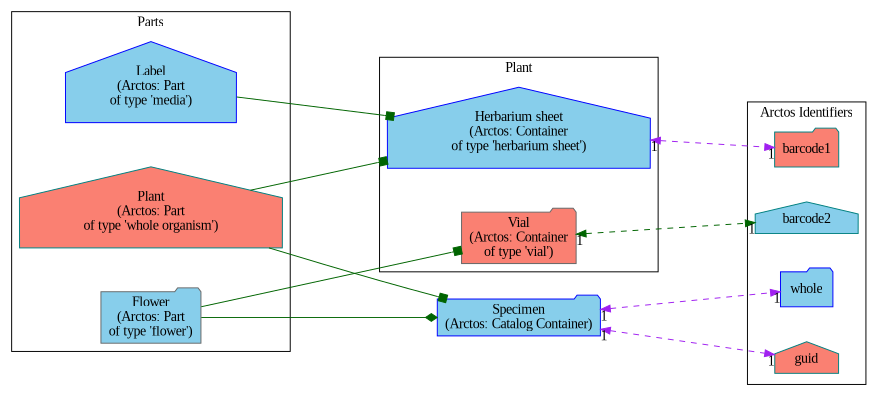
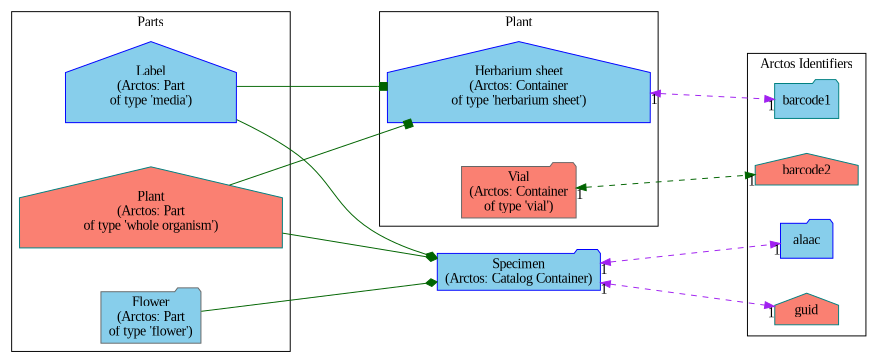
  digraph {
    fontname="Liberation Serif"
    newrank=true
    nodesep=0.5
    rankdir=LR
    ranksep=1.5
    node [color=blue fillcolor=skyblue fontname="Liberation Serif" shape=folder style=filled]
    edge [color=darkgreen fontname="Liberation Serif"]
-   alaac [label=whole]
+   alaac
    guid [color=teal fillcolor=salmon shape=house]
-   barcode1 [color=teal fillcolor=salmon]
-   barcode2 [color=teal shape=house]
+   barcode1 [color=teal]
+   barcode2 [color=teal fillcolor=salmon shape=house]
    n5 [color=teal fillcolor=salmon label="Plant\n(Arctos: Part\nof type 'whole organism')" shape=house]
    n6 [color=gray40 label="Flower\n(Arctos: Part\nof type 'flower')"]
    n7 [label="Label\n(Arctos: Part\nof type 'media')" shape=house]
    n8 [label="Herbarium sheet\n(Arctos: Container\nof type 'herbarium sheet')" shape=house]
    n9 [color=gray40 fillcolor=salmon label="Vial\n(Arctos: Container\nof type 'vial')"]
    n10 [label="Specimen\n(Arctos: Catalog Container)"]
    subgraph cluster_1 {
      label="Arctos Identifiers"
      rank=same
      alaac
      guid
      barcode1
      barcode2
    }
    subgraph cluster_2 {
      label=Parts
      rank=same
      n5
      n6
      n7
    }
    subgraph cluster_3 {
      label=Plant
      rank=same
      n8
      n9
    }
    n5 -> n8 [arrowhead=box]
-   n5 -> n10 [arrowhead=box]
-   n6 -> n9 [arrowhead=box]
+   n5 -> n10 [arrowhead=diamond]
    n6 -> n10 [arrowhead=diamond]
    n7 -> n8 [arrowhead=box]
+   n7 -> n10 [arrowhead=diamond]
    n8 -> barcode1 [color=purple dir=both headlabel=1 style=dashed taillabel=1]
    n9 -> barcode2 [dir=both headlabel=1 style=dashed taillabel=1]
    n10 -> alaac [color=purple dir=both headlabel=1 style=dashed taillabel=1]
    n10 -> guid [color=purple dir=both headlabel=1 style=dashed taillabel=1]
  }
